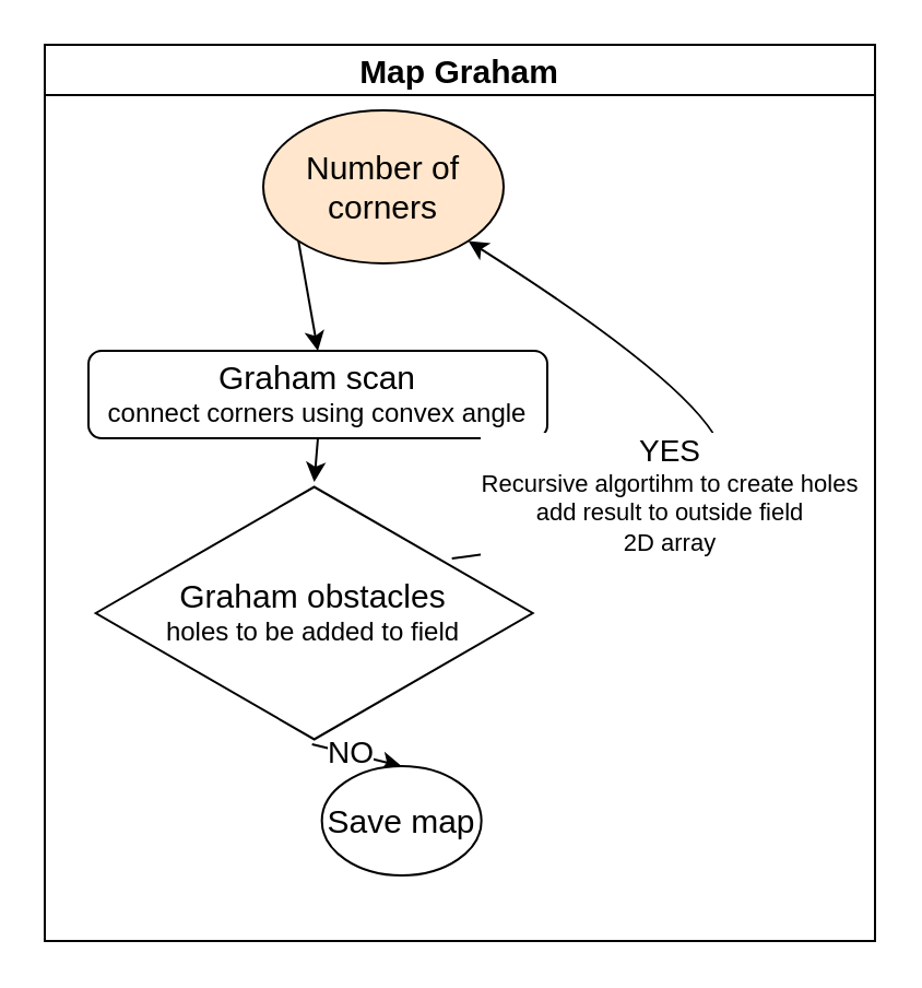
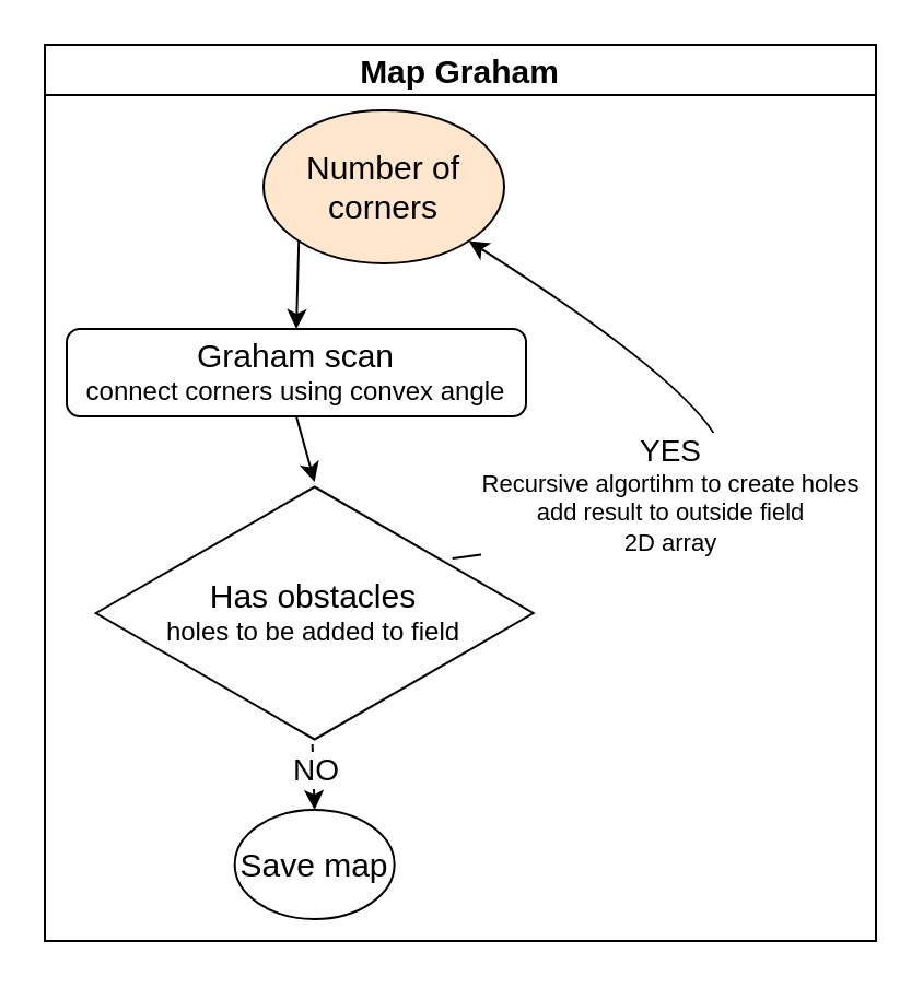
  <mxCell id="0" />
  <mxCell id="1" parent="0" />
  <mxCell id="2" value="&lt;font style=&quot;font-size: 15px;&quot;&gt;Map Graham&lt;/font&gt;" style="swimlane;whiteSpace=wrap;html=1;" parent="1" vertex="1"><mxGeometry x="20" y="20" width="380" height="410" as="geometry" /></mxCell>
- <mxCell id="3" value="&lt;div&gt;&lt;font style=&quot;font-size: 15px;&quot;&gt;Graham scan&lt;/font&gt;&lt;/div&gt;connect corners using convex angle" style="rounded=1;whiteSpace=wrap;html=1;" parent="2" vertex="1"><mxGeometry x="20" y="140" width="210" height="40" as="geometry" /></mxCell>
+ <mxCell id="3" value="&lt;div&gt;&lt;font style=&quot;font-size: 15px;&quot;&gt;Graham scan&lt;/font&gt;&lt;/div&gt;connect corners using convex angle" style="rounded=1;whiteSpace=wrap;html=1;" parent="2" vertex="1"><mxGeometry x="10" y="130" width="210" height="40" as="geometry" /></mxCell>
  <mxCell id="4" value="" style="endArrow=classic;html=1;rounded=0;exitX=0;exitY=1;exitDx=0;exitDy=0;entryX=0.5;entryY=0;entryDx=0;entryDy=0;" parent="2" source="8" target="3" edge="1"><mxGeometry width="50" height="50" relative="1" as="geometry"><mxPoint x="157.5" y="120" as="sourcePoint" /><mxPoint x="160" y="160" as="targetPoint" /></mxGeometry></mxCell>
  <mxCell id="5" value="" style="endArrow=classic;html=1;rounded=0;exitX=0.5;exitY=1;exitDx=0;exitDy=0;entryX=0.5;entryY=0;entryDx=0;entryDy=0;entryPerimeter=0;" parent="2" source="3" target="9" edge="1"><mxGeometry width="50" height="50" relative="1" as="geometry"><mxPoint x="250" y="10" as="sourcePoint" /><mxPoint x="190" y="230" as="targetPoint" /></mxGeometry></mxCell>
  <mxCell id="6" value="" style="curved=1;endArrow=classic;html=1;rounded=0;entryX=1;entryY=1;entryDx=0;entryDy=0;exitX=0.815;exitY=0.292;exitDx=0;exitDy=0;exitPerimeter=0;" parent="2" source="9" target="8" edge="1"><mxGeometry width="50" height="50" relative="1" as="geometry"><mxPoint x="231" y="260" as="sourcePoint" /><mxPoint x="258.08" y="120.99" as="targetPoint" /><Array as="points"><mxPoint x="300" y="220" /><mxPoint x="320" y="170" /></Array></mxGeometry></mxCell>
  <mxCell id="7" value="&lt;div&gt;&lt;font style=&quot;font-size: 14px;&quot;&gt;YES&lt;/font&gt;&lt;/div&gt;&lt;div&gt;Recursive algortihm to create holes&lt;/div&gt;&lt;div&gt;add result to outside field&lt;/div&gt;&lt;div&gt;2D array&lt;/div&gt;" style="edgeLabel;html=1;align=center;verticalAlign=middle;resizable=0;points=[];" parent="6" vertex="1" connectable="0"><mxGeometry x="-0.13" y="8" relative="1" as="geometry"><mxPoint x="-16" y="10" as="offset" /></mxGeometry></mxCell>
  <mxCell id="8" value="&lt;font style=&quot;font-size: 15px;&quot;&gt;Number of corners&lt;/font&gt;" style="ellipse;whiteSpace=wrap;html=1;fillColor=#ffe6cc;" vertex="1" parent="2"><mxGeometry x="100" y="30" width="110" height="70" as="geometry" /></mxCell>
- <mxCell id="9" value="&lt;div&gt;&lt;font style=&quot;font-size: 15px;&quot;&gt;Graham obstacles&lt;/font&gt;&lt;/div&gt;&lt;div&gt;holes to be added to field&lt;/div&gt;" style="html=1;whiteSpace=wrap;aspect=fixed;shape=isoRectangle;" vertex="1" parent="2"><mxGeometry x="23.33" y="200" width="200" height="120" as="geometry" /></mxCell>
+ <mxCell id="9" value="&lt;div&gt;&lt;font style=&quot;font-size: 15px;&quot;&gt;Has obstacles&lt;/font&gt;&lt;/div&gt;&lt;div&gt;holes to be added to field&lt;/div&gt;" style="html=1;whiteSpace=wrap;aspect=fixed;shape=isoRectangle;" vertex="1" parent="2"><mxGeometry x="23.33" y="200" width="200" height="120" as="geometry" /></mxCell>
  <mxCell id="10" value="" style="endArrow=classic;html=1;rounded=0;exitX=0.495;exitY=1;exitDx=0;exitDy=0;entryX=0.5;entryY=0;entryDx=0;entryDy=0;exitPerimeter=0;" parent="2" source="9" target="12" edge="1"><mxGeometry width="50" height="50" relative="1" as="geometry"><mxPoint x="207.5" y="400" as="sourcePoint" /><mxPoint x="115" y="340" as="targetPoint" /></mxGeometry></mxCell>
  <mxCell id="11" value="&lt;font style=&quot;font-size: 14px;&quot;&gt;NO&lt;/font&gt;" style="edgeLabel;html=1;align=center;verticalAlign=middle;resizable=0;points=[];" parent="10" vertex="1" connectable="0"><mxGeometry x="-0.2" y="1" relative="1" as="geometry"><mxPoint as="offset" /></mxGeometry></mxCell>
- <mxCell id="12" value="&lt;font style=&quot;font-size: 15px;&quot;&gt;Save map&lt;/font&gt;" style="ellipse;whiteSpace=wrap;html=1;" vertex="1" parent="2"><mxGeometry x="126.83" y="330" width="73" height="50" as="geometry" /></mxCell>
+ <mxCell id="12" value="&lt;font style=&quot;font-size: 15px;&quot;&gt;Save map&lt;/font&gt;" style="ellipse;whiteSpace=wrap;html=1;" vertex="1" parent="2"><mxGeometry x="86.83" y="350" width="73" height="50" as="geometry" /></mxCell>
